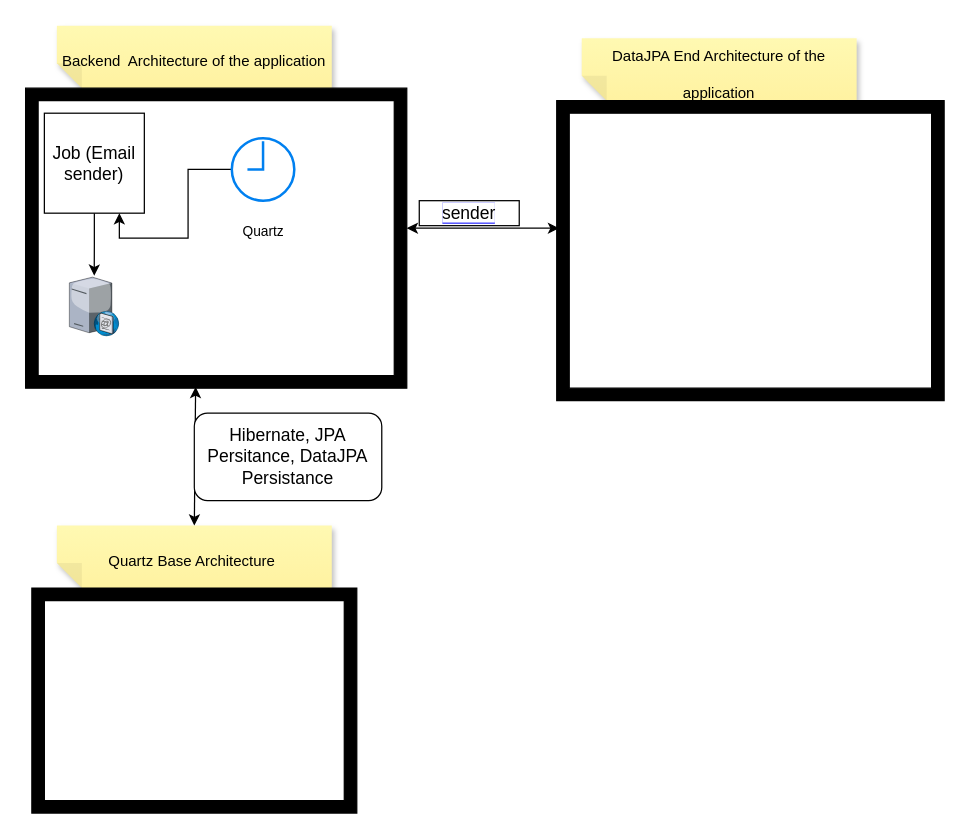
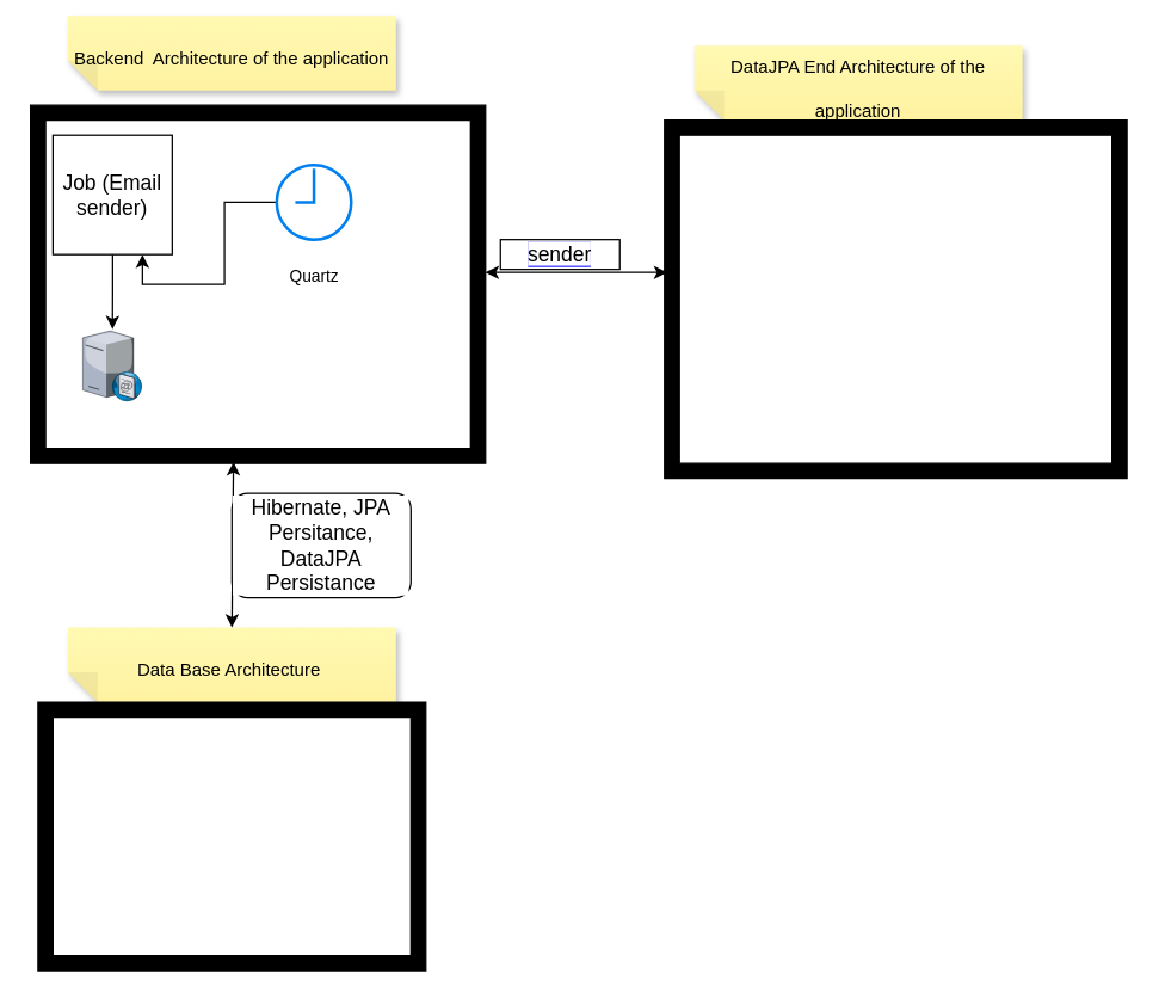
  <mxCell id="0" />
  <mxCell id="1" parent="0" />
  <mxCell id="2" style="edgeStyle=orthogonalEdgeStyle;rounded=0;orthogonalLoop=1;jettySize=auto;html=1;exitX=0.5;exitY=1;exitDx=0;exitDy=0;fontSize=24;" edge="1" parent="1" source="3" target="6"><mxGeometry relative="1" as="geometry" /></mxCell>
  <mxCell id="3" value="&lt;font style=&quot;font-size: 14px;&quot;&gt;Job (Email sender)&lt;/font&gt;" style="whiteSpace=wrap;html=1;aspect=fixed;" parent="1" vertex="1"><mxGeometry x="35" y="90" width="80" height="80" as="geometry" /></mxCell>
  <mxCell id="4" style="edgeStyle=orthogonalEdgeStyle;rounded=0;orthogonalLoop=1;jettySize=auto;html=1;fontSize=24;entryX=0.75;entryY=1;entryDx=0;entryDy=0;" parent="1" source="5" edge="1" target="3"><mxGeometry relative="1" as="geometry"><mxPoint x="345" y="219" as="targetPoint" /></mxGeometry></mxCell>
  <mxCell id="5" value="&lt;font style=&quot;font-size: 11px;&quot;&gt;Quartz&lt;/font&gt;" style="html=1;verticalLabelPosition=bottom;align=center;labelBackgroundColor=#ffffff;verticalAlign=top;strokeWidth=2;strokeColor=#0080F0;shadow=0;dashed=0;shape=mxgraph.ios7.icons.clock;fontSize=24;" parent="1" vertex="1"><mxGeometry x="185" y="110" width="50" height="50" as="geometry" /></mxCell>
  <mxCell id="6" value="" style="verticalLabelPosition=bottom;sketch=0;aspect=fixed;html=1;verticalAlign=top;strokeColor=none;align=center;outlineConnect=0;shape=mxgraph.citrix.smtp_server;fontSize=24;" vertex="1" parent="1"><mxGeometry x="55" y="220" width="39.83" height="48.21" as="geometry" /></mxCell>
- <mxCell id="7" value="&lt;font style=&quot;font-size: 12px;&quot;&gt;Backend&amp;nbsp; Architecture of the application&lt;/font&gt;" style="shape=note;whiteSpace=wrap;html=1;backgroundOutline=1;fontColor=#000000;darkOpacity=0.05;fillColor=#FFF9B2;strokeColor=none;fillStyle=solid;direction=west;gradientDirection=north;gradientColor=#FFF2A1;shadow=1;size=20;pointerEvents=1;fontSize=24;" vertex="1" parent="1"><mxGeometry x="45" y="20" width="220" height="50" as="geometry" /></mxCell>
+ <mxCell id="7" value="&lt;font style=&quot;font-size: 12px;&quot;&gt;Backend&amp;nbsp; Architecture of the application&lt;/font&gt;" style="shape=note;whiteSpace=wrap;html=1;backgroundOutline=1;fontColor=#000000;darkOpacity=0.05;fillColor=#FFF9B2;strokeColor=none;fillStyle=solid;direction=west;gradientDirection=north;gradientColor=#FFF2A1;shadow=1;size=20;pointerEvents=1;fontSize=24;" vertex="1" parent="1"><mxGeometry x="45" y="10" width="220" height="50" as="geometry" /></mxCell>
  <mxCell id="8" value="&lt;h4&gt;&lt;br&gt;&lt;/h4&gt;" style="verticalLabelPosition=bottom;html=1;verticalAlign=top;align=center;shape=mxgraph.floorplan.room;fillColor=strokeColor;fontSize=24;" vertex="1" parent="1"><mxGeometry x="20" y="70" width="305" height="240" as="geometry" /></mxCell>
  <mxCell id="9" value="&lt;font style=&quot;font-size: 12px;&quot;&gt;DataJPA End Architecture of the application&lt;/font&gt;" style="shape=note;whiteSpace=wrap;html=1;backgroundOutline=1;fontColor=#000000;darkOpacity=0.05;fillColor=#FFF9B2;strokeColor=none;fillStyle=solid;direction=west;gradientDirection=north;gradientColor=#FFF2A1;shadow=1;size=20;pointerEvents=1;fontSize=24;" vertex="1" parent="1"><mxGeometry x="465" y="30" width="220" height="50" as="geometry" /></mxCell>
  <mxCell id="10" value="" style="verticalLabelPosition=bottom;html=1;verticalAlign=top;align=center;shape=mxgraph.floorplan.room;fillColor=strokeColor;labelBackgroundColor=#3333FF;fontSize=14;" vertex="1" parent="1"><mxGeometry x="445" y="80" width="310" height="240" as="geometry" /></mxCell>
  <mxCell id="11" value="&lt;span style=&quot;background-color: rgb(255, 255, 255);&quot;&gt;sender&lt;/span&gt;" style="whiteSpace=wrap;html=1;labelBackgroundColor=#3333FF;fontSize=14;" vertex="1" parent="1"><mxGeometry x="335" y="160" width="80" height="20" as="geometry" /></mxCell>
  <mxCell id="12" value="" style="endArrow=classic;startArrow=classic;html=1;rounded=0;fontSize=14;entryX=0.006;entryY=0.425;entryDx=0;entryDy=0;entryPerimeter=0;" edge="1" parent="1" target="10"><mxGeometry width="50" height="50" relative="1" as="geometry"><mxPoint x="325" y="182" as="sourcePoint" /><mxPoint x="415" y="180" as="targetPoint" /></mxGeometry></mxCell>
- <mxCell id="13" value="&lt;font style=&quot;font-size: 12px;&quot;&gt;Quartz Base Architecture&amp;nbsp;&lt;/font&gt;" style="shape=note;whiteSpace=wrap;html=1;backgroundOutline=1;fontColor=#000000;darkOpacity=0.05;fillColor=#FFF9B2;strokeColor=none;fillStyle=solid;direction=west;gradientDirection=north;gradientColor=#FFF2A1;shadow=1;size=20;pointerEvents=1;fontSize=24;" vertex="1" parent="1"><mxGeometry x="45" y="420" width="220" height="50" as="geometry" /></mxCell>
+ <mxCell id="13" value="&lt;font style=&quot;font-size: 12px;&quot;&gt;Data Base Architecture&amp;nbsp;&lt;/font&gt;" style="shape=note;whiteSpace=wrap;html=1;backgroundOutline=1;fontColor=#000000;darkOpacity=0.05;fillColor=#FFF9B2;strokeColor=none;fillStyle=solid;direction=west;gradientDirection=north;gradientColor=#FFF2A1;shadow=1;size=20;pointerEvents=1;fontSize=24;" vertex="1" parent="1"><mxGeometry x="45" y="420" width="220" height="50" as="geometry" /></mxCell>
  <mxCell id="14" value="" style="verticalLabelPosition=bottom;html=1;verticalAlign=top;align=center;shape=mxgraph.floorplan.room;fillColor=strokeColor;labelBackgroundColor=#3333FF;fontSize=14;" vertex="1" parent="1"><mxGeometry x="25" y="470" width="260" height="180" as="geometry" /></mxCell>
  <mxCell id="15" value="" style="endArrow=classic;startArrow=classic;html=1;rounded=0;fontSize=14;entryX=0.446;entryY=0.996;entryDx=0;entryDy=0;entryPerimeter=0;" edge="1" parent="1" target="8"><mxGeometry width="50" height="50" relative="1" as="geometry"><mxPoint x="155" y="420" as="sourcePoint" /><mxPoint x="205" y="370" as="targetPoint" /></mxGeometry></mxCell>
- <mxCell id="16" value="Hibernate, JPA Persitance, DataJPA Persistance" style="rounded=1;whiteSpace=wrap;html=1;labelBackgroundColor=#FFFFFF;fontSize=14;" vertex="1" parent="1"><mxGeometry x="155" y="330" width="150" height="70" as="geometry" /></mxCell>
+ <mxCell id="16" value="Hibernate, JPA Persitance, DataJPA Persistance" style="rounded=1;whiteSpace=wrap;html=1;labelBackgroundColor=#FFFFFF;fontSize=14;" vertex="1" parent="1"><mxGeometry x="155" y="330" width="120" height="70" as="geometry" /></mxCell>
